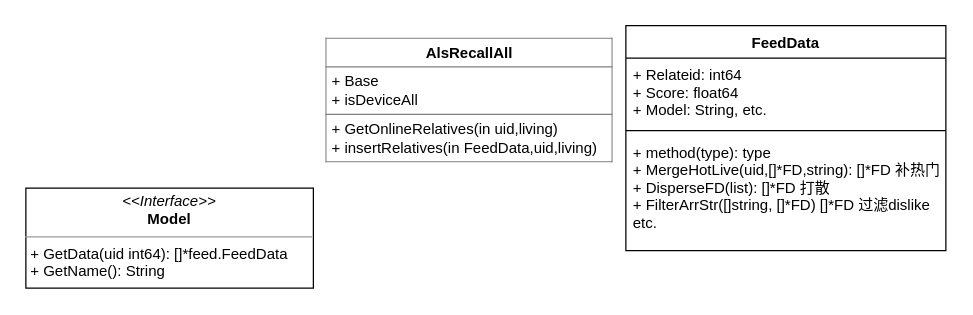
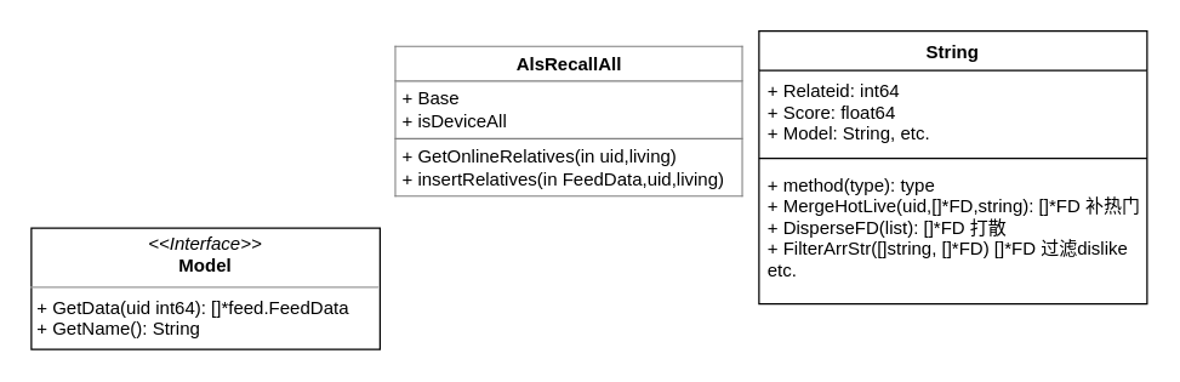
  <mxCell id="0" />
  <mxCell id="1" parent="0" />
  <mxCell id="2" value="&lt;table border=&quot;1&quot; width=&quot;100%&quot; cellpadding=&quot;4&quot; style=&quot;width: 100% ; height: 100% ; border-collapse: collapse&quot;&gt;&lt;tbody&gt;&lt;tr&gt;&lt;th align=&quot;center&quot;&gt;&lt;b&gt;AlsRecallAll&lt;/b&gt;&lt;/th&gt;&lt;/tr&gt;&lt;tr&gt;&lt;td&gt;+ Base&lt;br&gt;+ isDeviceAll&lt;/td&gt;&lt;/tr&gt;&lt;tr&gt;&lt;td&gt;+ GetOnlineRelatives(in uid,living)&lt;br&gt;+ insertRelatives(in FeedData,uid,living)&lt;br&gt;&lt;/td&gt;&lt;/tr&gt;&lt;/tbody&gt;&lt;/table&gt;" style="text;html=1;strokeColor=none;fillColor=none;overflow=fill;" vertex="1" parent="1"><mxGeometry x="260" y="30" width="230" height="100" as="geometry" /></mxCell>
  <mxCell id="3" value="&lt;p style=&quot;margin: 0px ; margin-top: 4px ; text-align: center&quot;&gt;&lt;i&gt;&amp;lt;&amp;lt;Interface&amp;gt;&amp;gt;&lt;/i&gt;&lt;br&gt;&lt;b&gt;Model&lt;/b&gt;&lt;/p&gt;&lt;hr size=&quot;1&quot;&gt;&lt;p style=&quot;margin: 0px ; margin-left: 4px&quot;&gt;+ GetData(uid int64): []*feed.FeedData&lt;/p&gt;&lt;p style=&quot;margin: 0px ; margin-left: 4px&quot;&gt;+ GetName(): String&lt;br&gt;&lt;/p&gt;" style="verticalAlign=top;align=left;overflow=fill;fontSize=12;fontFamily=Helvetica;html=1;" vertex="1" parent="1"><mxGeometry x="20" y="150" width="230" height="80" as="geometry" /></mxCell>
- <mxCell id="4" value="FeedData" style="swimlane;fontStyle=1;align=center;verticalAlign=top;childLayout=stackLayout;horizontal=1;startSize=26;horizontalStack=0;resizeParent=1;resizeParentMax=0;resizeLast=0;collapsible=1;marginBottom=0;" vertex="1" parent="1"><mxGeometry x="500" y="20" width="256" height="180" as="geometry" /></mxCell>
+ <mxCell id="4" value="String" style="swimlane;fontStyle=1;align=center;verticalAlign=top;childLayout=stackLayout;horizontal=1;startSize=26;horizontalStack=0;resizeParent=1;resizeParentMax=0;resizeLast=0;collapsible=1;marginBottom=0;" vertex="1" parent="1"><mxGeometry x="500" y="20" width="256" height="180" as="geometry" /></mxCell>
  <mxCell id="5" value="+ Relateid: int64&#10;+ Score: float64&#10;+ Model: String, etc." style="text;strokeColor=none;fillColor=none;align=left;verticalAlign=top;spacingLeft=4;spacingRight=4;overflow=hidden;rotatable=0;points=[[0,0.5],[1,0.5]];portConstraint=eastwest;" vertex="1" parent="4"><mxGeometry y="26" width="256" height="54" as="geometry" /></mxCell>
  <mxCell id="6" value="" style="line;strokeWidth=1;fillColor=none;align=left;verticalAlign=middle;spacingTop=-1;spacingLeft=3;spacingRight=3;rotatable=0;labelPosition=right;points=[];portConstraint=eastwest;" vertex="1" parent="4"><mxGeometry y="80" width="256" height="8" as="geometry" /></mxCell>
  <mxCell id="7" value="+ method(type): type&#10;+ MergeHotLive(uid,[]*FD,string): []*FD 补热门&#10;+ DisperseFD(list): []*FD 打散&#10;+ FilterArrStr([]string, []*FD) []*FD 过滤dislike&#10;etc." style="text;strokeColor=none;fillColor=none;align=left;verticalAlign=top;spacingLeft=4;spacingRight=4;overflow=hidden;rotatable=0;points=[[0,0.5],[1,0.5]];portConstraint=eastwest;" vertex="1" parent="4"><mxGeometry y="88" width="256" height="92" as="geometry" /></mxCell>
